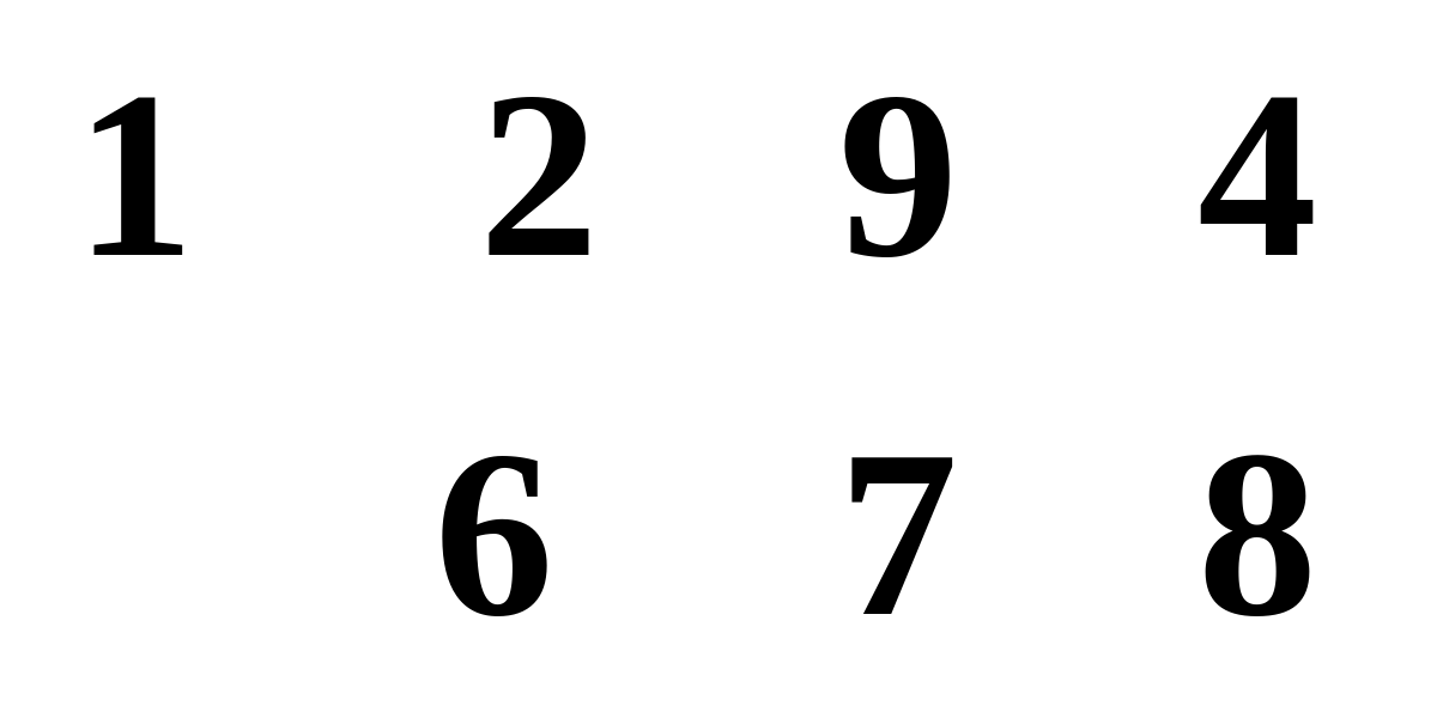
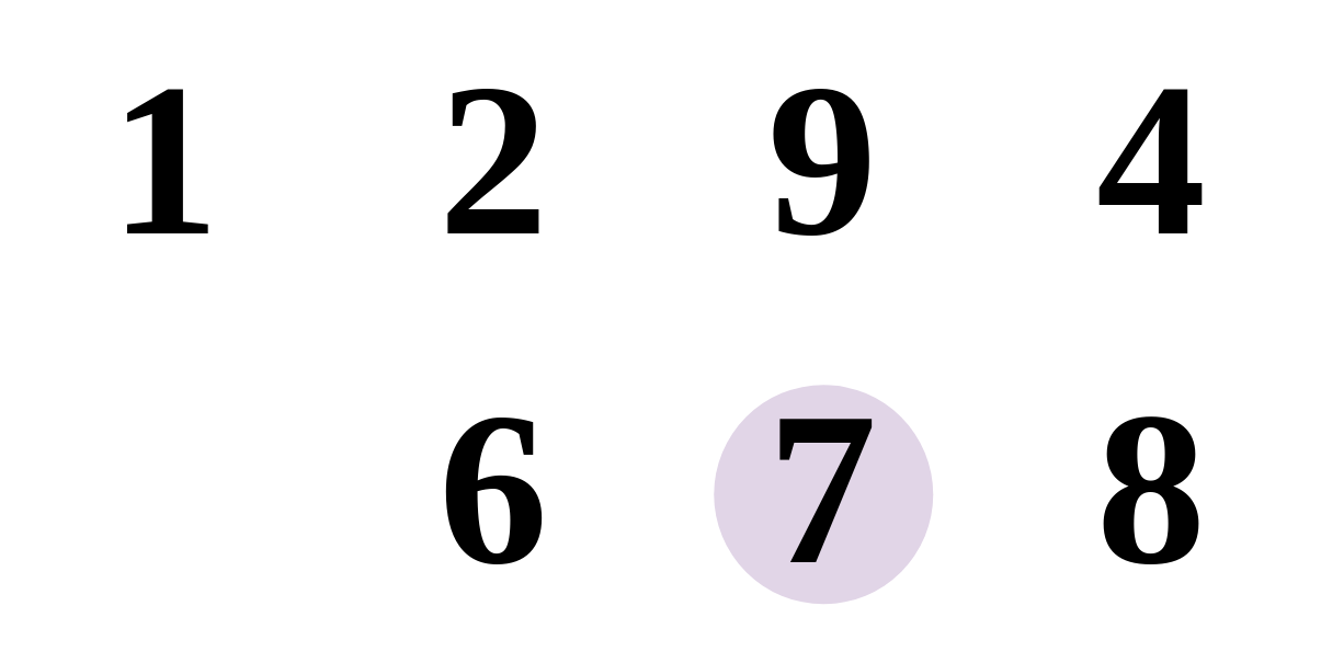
  <mxCell id="0" />
  <mxCell id="1" parent="0" />
- <mxCell id="2" value="1" style="ellipse;whiteSpace=wrap;html=1;aspect=fixed;fontFamily=Tahoma;fontSize=80;fontStyle=1;verticalAlign=middle;spacing=2;spacingBottom=6;strokeColor=none;" parent="1" vertex="1"><mxGeometry x="5" y="20" width="80" height="80" as="geometry" /></mxCell>
+ <mxCell id="2" value="1" style="ellipse;whiteSpace=wrap;html=1;aspect=fixed;fontFamily=Tahoma;fontSize=80;fontStyle=1;verticalAlign=middle;spacing=2;spacingBottom=6;strokeColor=none;" parent="1" vertex="1"><mxGeometry x="20" y="20" width="80" height="80" as="geometry" /></mxCell>
  <mxCell id="3" value="9" style="ellipse;whiteSpace=wrap;html=1;aspect=fixed;fontFamily=Tahoma;fontSize=80;fontStyle=1;verticalAlign=middle;spacing=2;spacingBottom=6;strokeColor=none;" parent="1" vertex="1"><mxGeometry x="260" y="20" width="80" height="80" as="geometry" /></mxCell>
  <mxCell id="4" value="2" style="ellipse;whiteSpace=wrap;html=1;aspect=fixed;fontFamily=Tahoma;fontSize=80;fontStyle=1;verticalAlign=middle;spacing=2;spacingBottom=6;strokeColor=none;" parent="1" vertex="1"><mxGeometry x="140" y="20" width="80" height="80" as="geometry" /></mxCell>
  <mxCell id="5" value="4" style="ellipse;whiteSpace=wrap;html=1;aspect=fixed;fontFamily=Tahoma;fontSize=80;fontStyle=1;verticalAlign=middle;spacing=2;spacingBottom=6;strokeColor=none;" parent="1" vertex="1"><mxGeometry x="380" y="20" width="80" height="80" as="geometry" /></mxCell>
- <mxCell id="6" value="6" style="ellipse;whiteSpace=wrap;html=1;aspect=fixed;fontFamily=Tahoma;fontSize=80;fontStyle=1;verticalAlign=middle;spacing=2;spacingBottom=6;strokeColor=none;" parent="1" vertex="1"><mxGeometry x="125" y="140" width="80" height="80" as="geometry" /></mxCell>
- <mxCell id="7" value="7" style="ellipse;whiteSpace=wrap;html=1;aspect=fixed;fontFamily=Tahoma;fontSize=80;fontStyle=1;verticalAlign=middle;spacing=2;spacingBottom=6;strokeColor=none;" parent="1" vertex="1"><mxGeometry x="260" y="140" width="80" height="80" as="geometry" /></mxCell>
+ <mxCell id="6" value="6" style="ellipse;whiteSpace=wrap;html=1;aspect=fixed;fontFamily=Tahoma;fontSize=80;fontStyle=1;verticalAlign=middle;spacing=2;spacingBottom=6;strokeColor=none;" parent="1" vertex="1"><mxGeometry x="140" y="140" width="80" height="80" as="geometry" /></mxCell>
+ <mxCell id="7" value="7" style="ellipse;whiteSpace=wrap;html=1;aspect=fixed;fontFamily=Tahoma;fontSize=80;fontStyle=1;verticalAlign=middle;spacing=2;spacingBottom=6;strokeColor=none;fillColor=#e1d5e7;" parent="1" vertex="1"><mxGeometry x="260" y="140" width="80" height="80" as="geometry" /></mxCell>
  <mxCell id="8" value="8" style="ellipse;whiteSpace=wrap;html=1;aspect=fixed;fontFamily=Tahoma;fontSize=80;fontStyle=1;verticalAlign=middle;spacing=2;spacingBottom=6;strokeColor=none;" parent="1" vertex="1"><mxGeometry x="380" y="140" width="80" height="80" as="geometry" /></mxCell>
